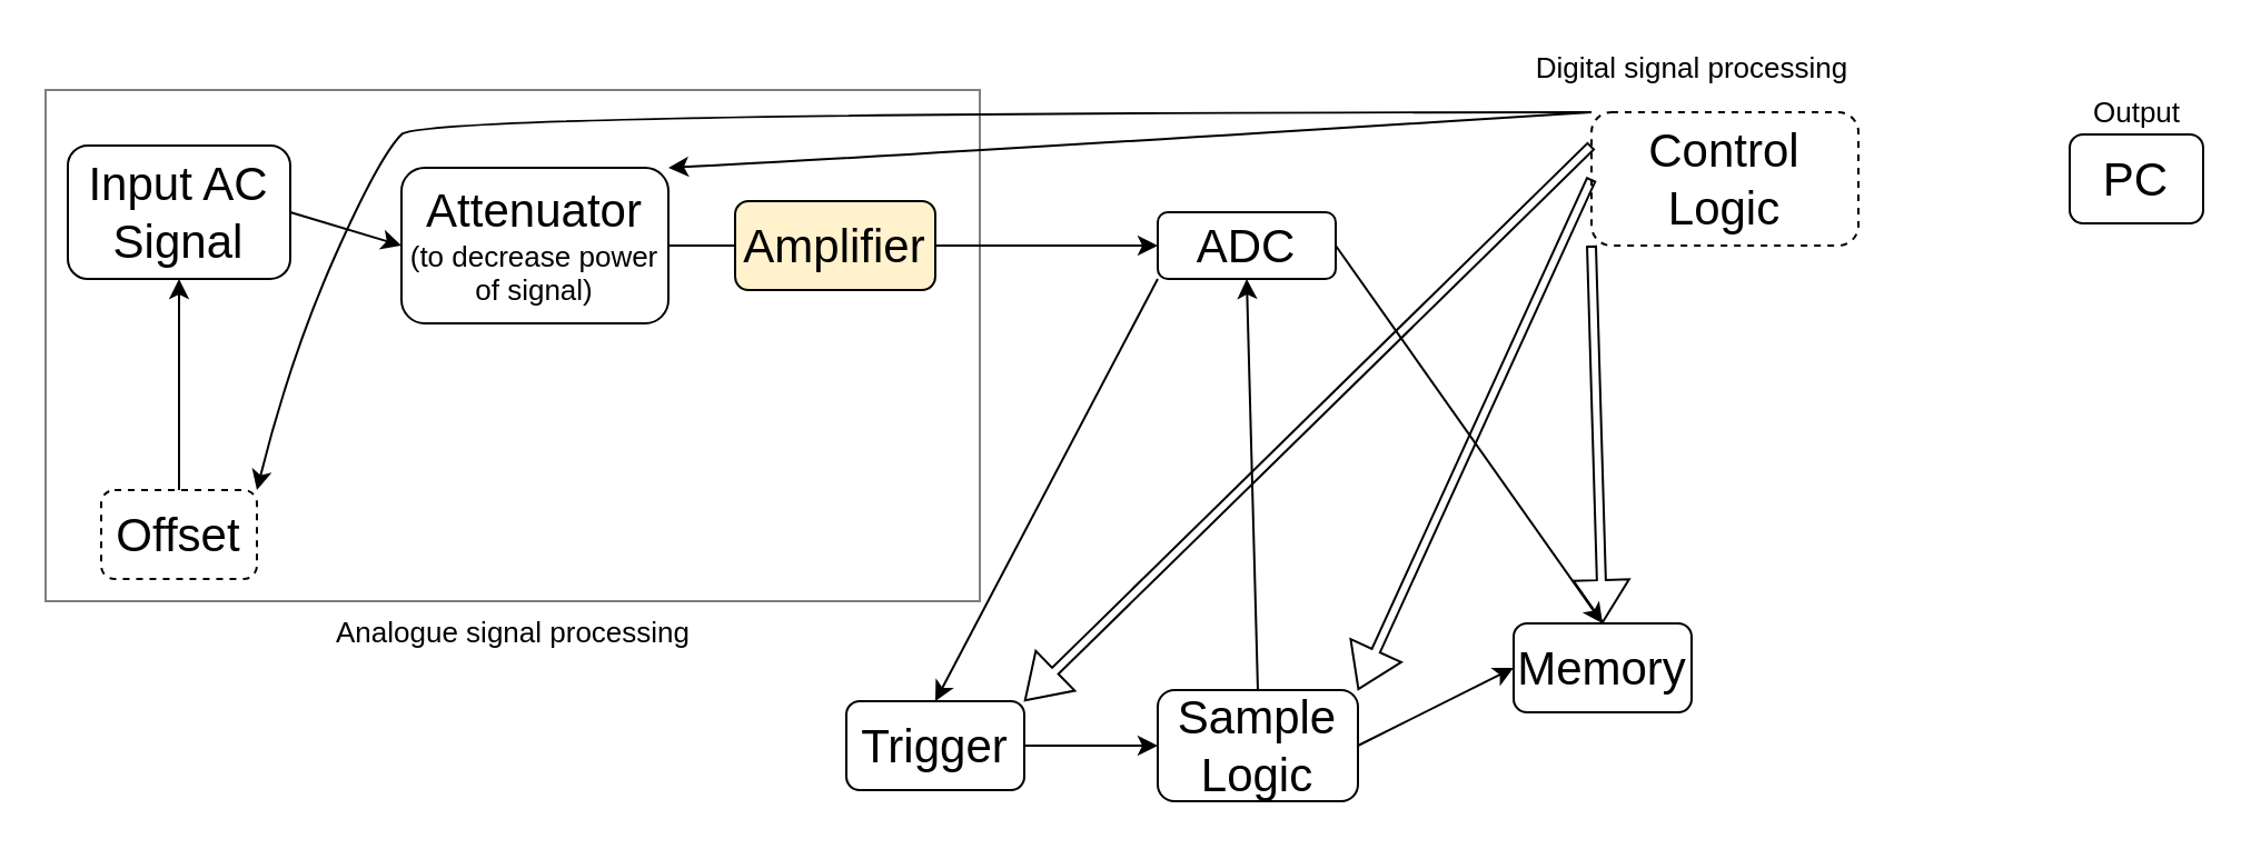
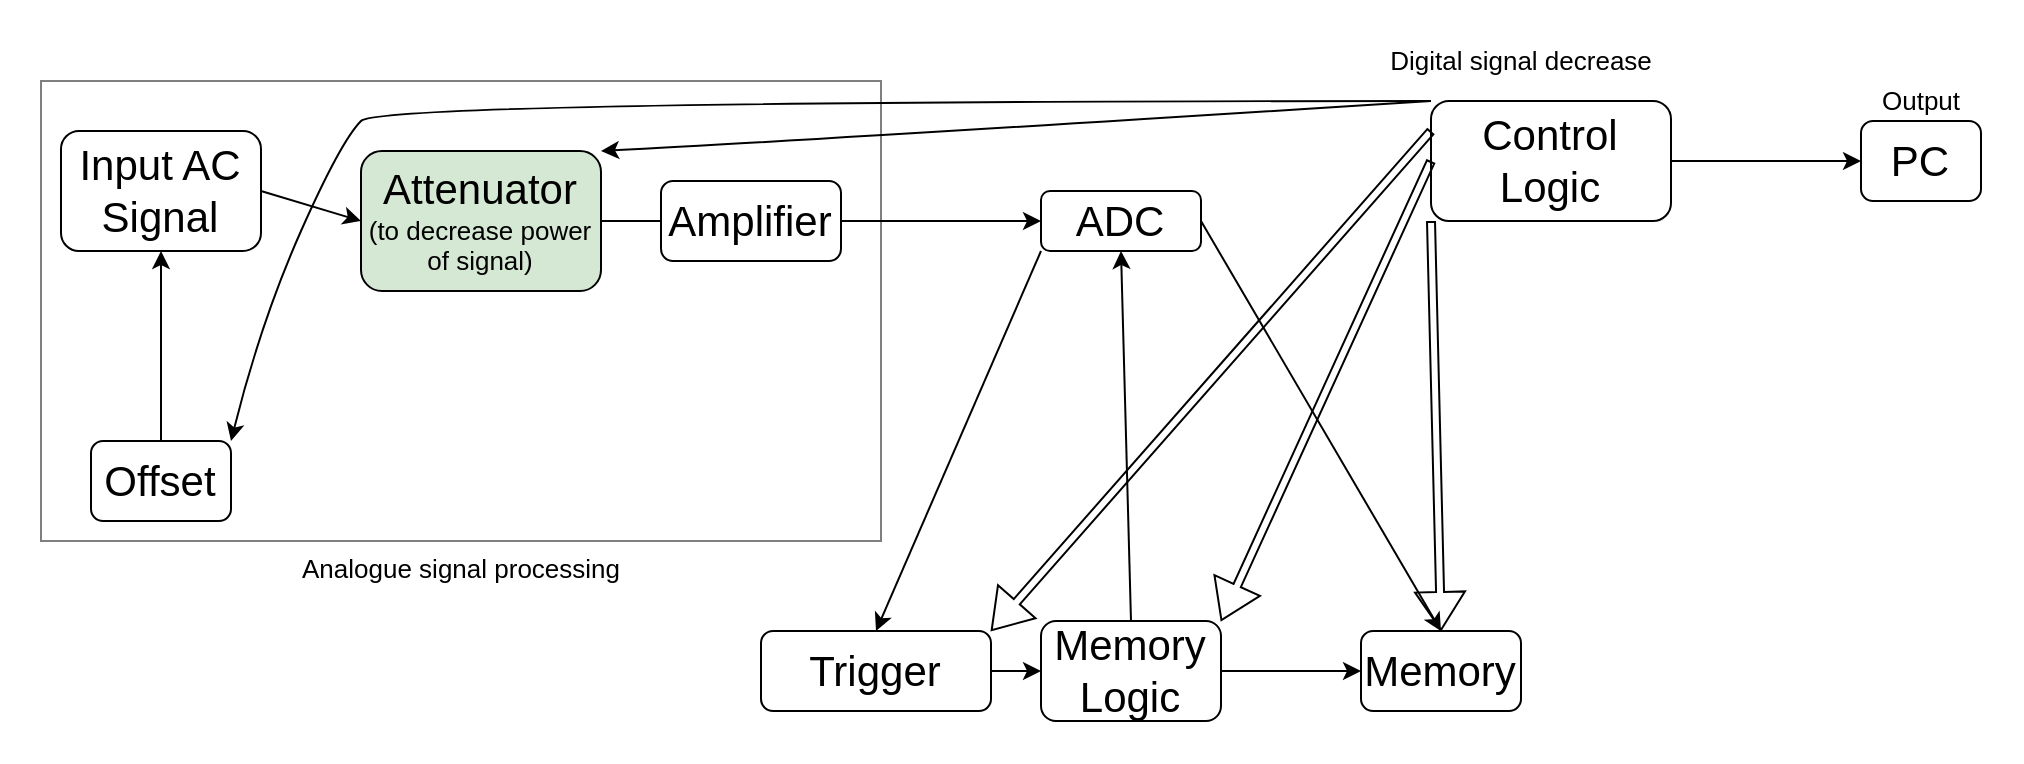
  <mxCell id="0" />
  <mxCell id="1" parent="0" />
  <mxCell id="2" value="Analogue signal processing" style="verticalLabelPosition=bottom;verticalAlign=top;html=1;shape=mxgraph.basic.rect;fillColor2=none;strokeWidth=1;size=20;indent=5;fontSize=13;fillColor=none;opacity=50;" vertex="1" parent="1"><mxGeometry x="20" y="40" width="420" height="230" as="geometry" /></mxCell>
- <mxCell id="3" value="&lt;font&gt;&lt;span style=&quot;font-size: 21px&quot;&gt;Attenuator&lt;/span&gt;&lt;br&gt;&lt;font style=&quot;font-size: 13px&quot;&gt;(to decrease power of signal)&lt;/font&gt;&lt;br&gt;&lt;/font&gt;" style="rounded=1;whiteSpace=wrap;html=1;" vertex="1" parent="1"><mxGeometry x="180" y="75" width="120" height="70" as="geometry" /></mxCell>
- <mxCell id="4" value="&lt;font style=&quot;font-size: 21px&quot;&gt;Amplifier&lt;/font&gt;" style="rounded=1;whiteSpace=wrap;html=1;fillColor=#fff2cc;" vertex="1" parent="1"><mxGeometry x="330" y="90" width="90" height="40" as="geometry" /></mxCell>
+ <mxCell id="3" value="&lt;font&gt;&lt;span style=&quot;font-size: 21px&quot;&gt;Attenuator&lt;/span&gt;&lt;br&gt;&lt;font style=&quot;font-size: 13px&quot;&gt;(to decrease power of signal)&lt;/font&gt;&lt;br&gt;&lt;/font&gt;" style="rounded=1;whiteSpace=wrap;html=1;fillColor=#d5e8d4;" vertex="1" parent="1"><mxGeometry x="180" y="75" width="120" height="70" as="geometry" /></mxCell>
+ <mxCell id="4" value="&lt;font style=&quot;font-size: 21px&quot;&gt;Amplifier&lt;/font&gt;" style="rounded=1;whiteSpace=wrap;html=1;" vertex="1" parent="1"><mxGeometry x="330" y="90" width="90" height="40" as="geometry" /></mxCell>
  <mxCell id="5" value="&lt;font style=&quot;font-size: 21px&quot;&gt;ADC&lt;/font&gt;" style="rounded=1;whiteSpace=wrap;html=1;" vertex="1" parent="1"><mxGeometry x="520" y="95" width="80" height="30" as="geometry" /></mxCell>
- <mxCell id="6" value="&lt;font style=&quot;font-size: 21px&quot;&gt;Trigger&lt;/font&gt;" style="rounded=1;whiteSpace=wrap;html=1;" vertex="1" parent="1"><mxGeometry x="380" y="315" width="80" height="40" as="geometry" /></mxCell>
- <mxCell id="7" value="&lt;font style=&quot;font-size: 21px&quot;&gt;Sample&lt;br&gt;Logic&lt;br&gt;&lt;/font&gt;" style="rounded=1;whiteSpace=wrap;html=1;" vertex="1" parent="1"><mxGeometry x="520" y="310" width="90" height="50" as="geometry" /></mxCell>
- <mxCell id="8" value="&lt;font style=&quot;font-size: 21px&quot;&gt;Memory&lt;/font&gt;" style="rounded=1;whiteSpace=wrap;html=1;" vertex="1" parent="1"><mxGeometry x="680" y="280" width="80" height="40" as="geometry" /></mxCell>
- <mxCell id="9" value="&lt;font style=&quot;font-size: 21px&quot;&gt;Offset&lt;/font&gt;" style="rounded=1;whiteSpace=wrap;html=1;dashed=1;" vertex="1" parent="1"><mxGeometry x="45" y="220" width="70" height="40" as="geometry" /></mxCell>
- <mxCell id="10" value="&lt;font style=&quot;font-size: 21px&quot;&gt;Control Logic&lt;br&gt;&lt;/font&gt;" style="rounded=1;whiteSpace=wrap;html=1;dashed=1;" vertex="1" parent="1"><mxGeometry x="715" y="50" width="120" height="60" as="geometry" /></mxCell>
+ <mxCell id="6" value="&lt;font style=&quot;font-size: 21px&quot;&gt;Trigger&lt;/font&gt;" style="rounded=1;whiteSpace=wrap;html=1;" vertex="1" parent="1"><mxGeometry x="380" y="315" width="115" height="40" as="geometry" /></mxCell>
+ <mxCell id="7" value="&lt;font style=&quot;font-size: 21px&quot;&gt;Memory&lt;br&gt;Logic&lt;br&gt;&lt;/font&gt;" style="rounded=1;whiteSpace=wrap;html=1;" vertex="1" parent="1"><mxGeometry x="520" y="310" width="90" height="50" as="geometry" /></mxCell>
+ <mxCell id="8" value="&lt;font style=&quot;font-size: 21px&quot;&gt;Memory&lt;/font&gt;" style="rounded=1;whiteSpace=wrap;html=1;" vertex="1" parent="1"><mxGeometry x="680" y="315" width="80" height="40" as="geometry" /></mxCell>
+ <mxCell id="9" value="&lt;font style=&quot;font-size: 21px&quot;&gt;Offset&lt;/font&gt;" style="rounded=1;whiteSpace=wrap;html=1;" vertex="1" parent="1"><mxGeometry x="45" y="220" width="70" height="40" as="geometry" /></mxCell>
+ <mxCell id="10" value="&lt;font style=&quot;font-size: 21px&quot;&gt;Control Logic&lt;br&gt;&lt;/font&gt;" style="rounded=1;whiteSpace=wrap;html=1;" vertex="1" parent="1"><mxGeometry x="715" y="50" width="120" height="60" as="geometry" /></mxCell>
  <mxCell id="11" value="&lt;font style=&quot;font-size: 21px&quot;&gt;Input AC&lt;br&gt;Signal&lt;br&gt;&lt;/font&gt;" style="rounded=1;whiteSpace=wrap;html=1;" vertex="1" parent="1"><mxGeometry x="30" y="65" width="100" height="60" as="geometry" /></mxCell>
  <mxCell id="12" value="" style="endArrow=classic;html=1;rounded=0;fontSize=13;exitX=0.5;exitY=0;exitDx=0;exitDy=0;entryX=0.5;entryY=1;entryDx=0;entryDy=0;" edge="1" parent="1" source="7" target="5"><mxGeometry width="50" height="50" relative="1" as="geometry"><mxPoint x="470" y="150" as="sourcePoint" /><mxPoint x="410" y="150" as="targetPoint" /></mxGeometry></mxCell>
  <mxCell id="13" value="" style="endArrow=classic;html=1;rounded=0;fontSize=21;exitX=1;exitY=0.5;exitDx=0;exitDy=0;entryX=0;entryY=0.5;entryDx=0;entryDy=0;" edge="1" parent="1" source="11" target="3"><mxGeometry width="50" height="50" relative="1" as="geometry"><mxPoint x="500" y="390" as="sourcePoint" /><mxPoint x="550" y="340" as="targetPoint" /></mxGeometry></mxCell>
  <mxCell id="14" value="" style="endArrow=none;html=1;rounded=0;fontSize=13;exitX=1;exitY=0.5;exitDx=0;exitDy=0;entryX=0;entryY=0.5;entryDx=0;entryDy=0;" edge="1" parent="1" source="3" target="4"><mxGeometry width="50" height="50" relative="1" as="geometry"><mxPoint x="500" y="370" as="sourcePoint" /><mxPoint x="550" y="320" as="targetPoint" /></mxGeometry></mxCell>
  <mxCell id="15" value="" style="endArrow=classic;html=1;rounded=0;fontSize=13;exitX=1;exitY=0.5;exitDx=0;exitDy=0;entryX=0;entryY=0.5;entryDx=0;entryDy=0;" edge="1" parent="1" source="4" target="5"><mxGeometry width="50" height="50" relative="1" as="geometry"><mxPoint x="500" y="370" as="sourcePoint" /><mxPoint x="550" y="320" as="targetPoint" /></mxGeometry></mxCell>
  <mxCell id="16" value="" style="endArrow=classic;html=1;rounded=0;fontSize=13;exitX=1;exitY=0.5;exitDx=0;exitDy=0;entryX=0.5;entryY=0;entryDx=0;entryDy=0;" edge="1" parent="1" source="5" target="8"><mxGeometry width="50" height="50" relative="1" as="geometry"><mxPoint x="400" y="140" as="sourcePoint" /><mxPoint x="530" y="210" as="targetPoint" /></mxGeometry></mxCell>
  <mxCell id="17" value="" style="endArrow=classic;html=1;rounded=0;fontSize=13;exitX=1;exitY=0.5;exitDx=0;exitDy=0;entryX=0;entryY=0.5;entryDx=0;entryDy=0;" edge="1" parent="1" source="7" target="8"><mxGeometry width="50" height="50" relative="1" as="geometry"><mxPoint x="450" y="165" as="sourcePoint" /><mxPoint x="510" y="165" as="targetPoint" /></mxGeometry></mxCell>
  <mxCell id="18" value="" style="endArrow=classic;html=1;rounded=0;fontSize=13;exitX=0;exitY=1;exitDx=0;exitDy=0;entryX=0.5;entryY=0;entryDx=0;entryDy=0;" edge="1" parent="1" source="5" target="6"><mxGeometry width="50" height="50" relative="1" as="geometry"><mxPoint x="460" y="170" as="sourcePoint" /><mxPoint x="520" y="170" as="targetPoint" /></mxGeometry></mxCell>
  <mxCell id="19" value="" style="endArrow=classic;html=1;rounded=0;fontSize=13;exitX=1;exitY=0.5;exitDx=0;exitDy=0;entryX=0;entryY=0.5;entryDx=0;entryDy=0;" edge="1" parent="1" source="6" target="7"><mxGeometry width="50" height="50" relative="1" as="geometry"><mxPoint x="470" y="185" as="sourcePoint" /><mxPoint x="530" y="185" as="targetPoint" /></mxGeometry></mxCell>
  <mxCell id="20" value="" style="shape=flexArrow;endArrow=classic;html=1;rounded=0;fontSize=13;exitX=0;exitY=0.5;exitDx=0;exitDy=0;entryX=1;entryY=0;entryDx=0;entryDy=0;width=4;" edge="1" parent="1" source="10" target="7"><mxGeometry width="50" height="50" relative="1" as="geometry"><mxPoint x="470" y="370" as="sourcePoint" /><mxPoint x="520" y="320" as="targetPoint" /></mxGeometry></mxCell>
  <mxCell id="21" value="" style="shape=flexArrow;endArrow=classic;html=1;rounded=0;fontSize=13;exitX=0;exitY=1;exitDx=0;exitDy=0;entryX=0.5;entryY=0;entryDx=0;entryDy=0;width=4;" edge="1" parent="1" source="10" target="8"><mxGeometry width="50" height="50" relative="1" as="geometry"><mxPoint x="630" y="155" as="sourcePoint" /><mxPoint x="520" y="330" as="targetPoint" /></mxGeometry></mxCell>
  <mxCell id="22" value="" style="shape=flexArrow;endArrow=classic;html=1;rounded=0;fontSize=13;entryX=1;entryY=0;entryDx=0;entryDy=0;width=4;exitX=0;exitY=0.25;exitDx=0;exitDy=0;" edge="1" parent="1" source="10" target="6"><mxGeometry width="50" height="50" relative="1" as="geometry"><mxPoint x="690" y="60" as="sourcePoint" /><mxPoint x="530" y="340" as="targetPoint" /></mxGeometry></mxCell>
  <mxCell id="23" value="" style="curved=1;endArrow=classic;html=1;rounded=0;fontSize=13;exitX=0;exitY=0;exitDx=0;exitDy=0;entryX=1;entryY=0;entryDx=0;entryDy=0;" edge="1" parent="1" source="10" target="9"><mxGeometry width="50" height="50" relative="1" as="geometry"><mxPoint x="500" y="370" as="sourcePoint" /><mxPoint x="270" y="50" as="targetPoint" /><Array as="points"><mxPoint x="190" y="50" /><mxPoint x="170" y="70" /><mxPoint x="130" y="160" /></Array></mxGeometry></mxCell>
  <mxCell id="24" value="" style="curved=1;endArrow=classic;html=1;rounded=0;fontSize=13;entryX=1;entryY=0;entryDx=0;entryDy=0;exitX=0;exitY=0;exitDx=0;exitDy=0;" edge="1" parent="1" source="10" target="3"><mxGeometry width="50" height="50" relative="1" as="geometry"><mxPoint x="650" y="150" as="sourcePoint" /><mxPoint x="290" y="70" as="targetPoint" /><Array as="points"><mxPoint x="400" y="70" /></Array></mxGeometry></mxCell>
  <mxCell id="25" value="" style="endArrow=classic;html=1;rounded=0;fontSize=13;exitX=0.5;exitY=0;exitDx=0;exitDy=0;entryX=0.5;entryY=1;entryDx=0;entryDy=0;" edge="1" parent="1" source="9" target="11"><mxGeometry width="50" height="50" relative="1" as="geometry"><mxPoint x="500" y="370" as="sourcePoint" /><mxPoint x="550" y="320" as="targetPoint" /></mxGeometry></mxCell>
- <mxCell id="26" value="Digital signal processing" style="text;html=1;align=center;verticalAlign=middle;resizable=0;points=[];autosize=1;strokeColor=none;fillColor=none;fontSize=13;" vertex="1" parent="1"><mxGeometry x="680" y="20" width="160" height="20" as="geometry" /></mxCell>
+ <mxCell id="26" value="Digital signal decrease" style="text;html=1;align=center;verticalAlign=middle;resizable=0;points=[];autosize=1;strokeColor=none;fillColor=none;fontSize=13;" vertex="1" parent="1"><mxGeometry x="680" y="20" width="160" height="20" as="geometry" /></mxCell>
  <mxCell id="27" value="&lt;font style=&quot;font-size: 21px&quot;&gt;PC&lt;br&gt;&lt;/font&gt;" style="rounded=1;whiteSpace=wrap;html=1;" vertex="1" parent="1"><mxGeometry x="930" y="60" width="60" height="40" as="geometry" /></mxCell>
+ <mxCell id="28" value="" style="endArrow=classic;html=1;rounded=0;fontSize=13;exitX=1;exitY=0.5;exitDx=0;exitDy=0;entryX=0;entryY=0.5;entryDx=0;entryDy=0;" edge="1" parent="1" source="10" target="27"><mxGeometry width="50" height="50" relative="1" as="geometry"><mxPoint x="500" y="380" as="sourcePoint" /><mxPoint x="550" y="330" as="targetPoint" /></mxGeometry></mxCell>
  <mxCell id="29" value="Output" style="text;html=1;align=center;verticalAlign=middle;resizable=0;points=[];autosize=1;strokeColor=none;fillColor=none;fontSize=13;" vertex="1" parent="1"><mxGeometry x="935" y="40" width="50" height="20" as="geometry" /></mxCell>
